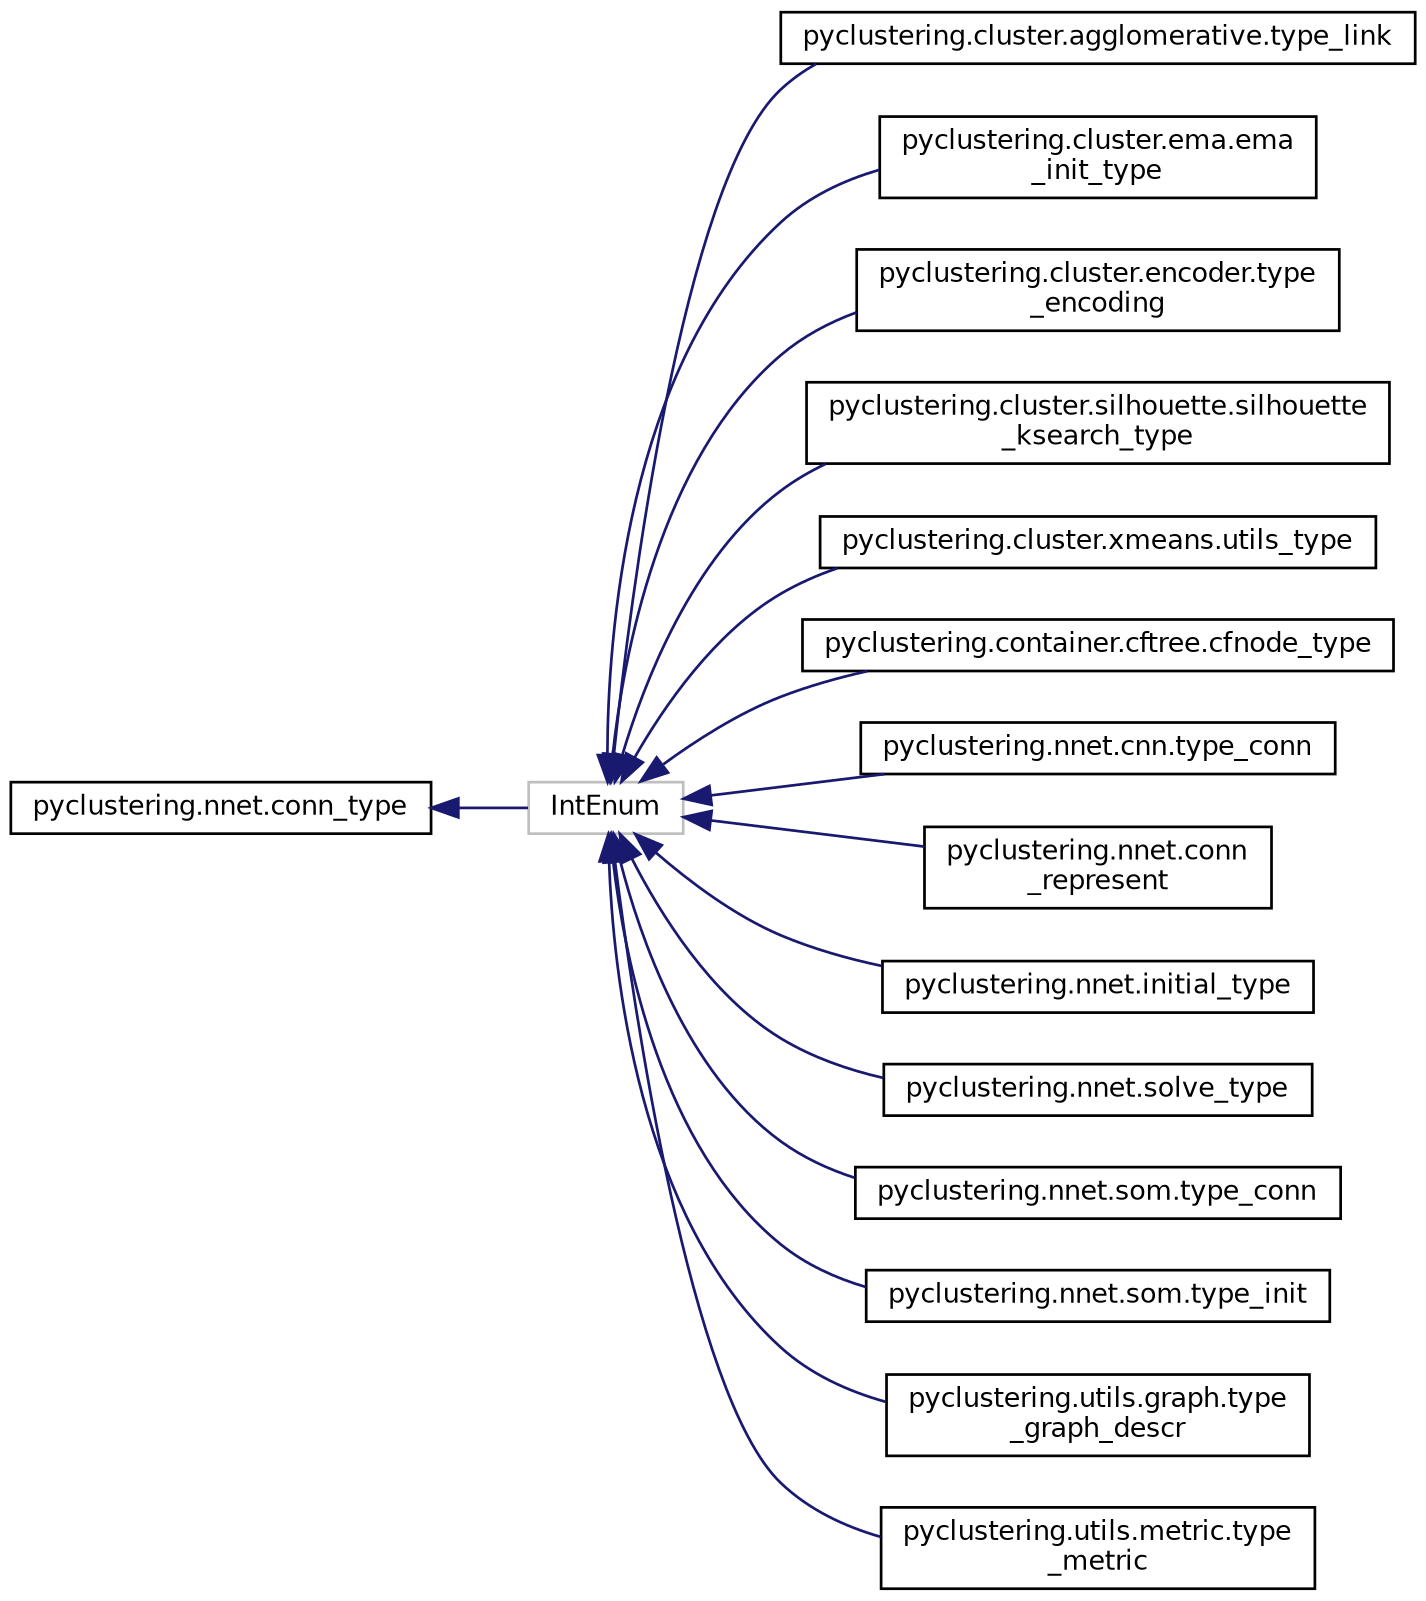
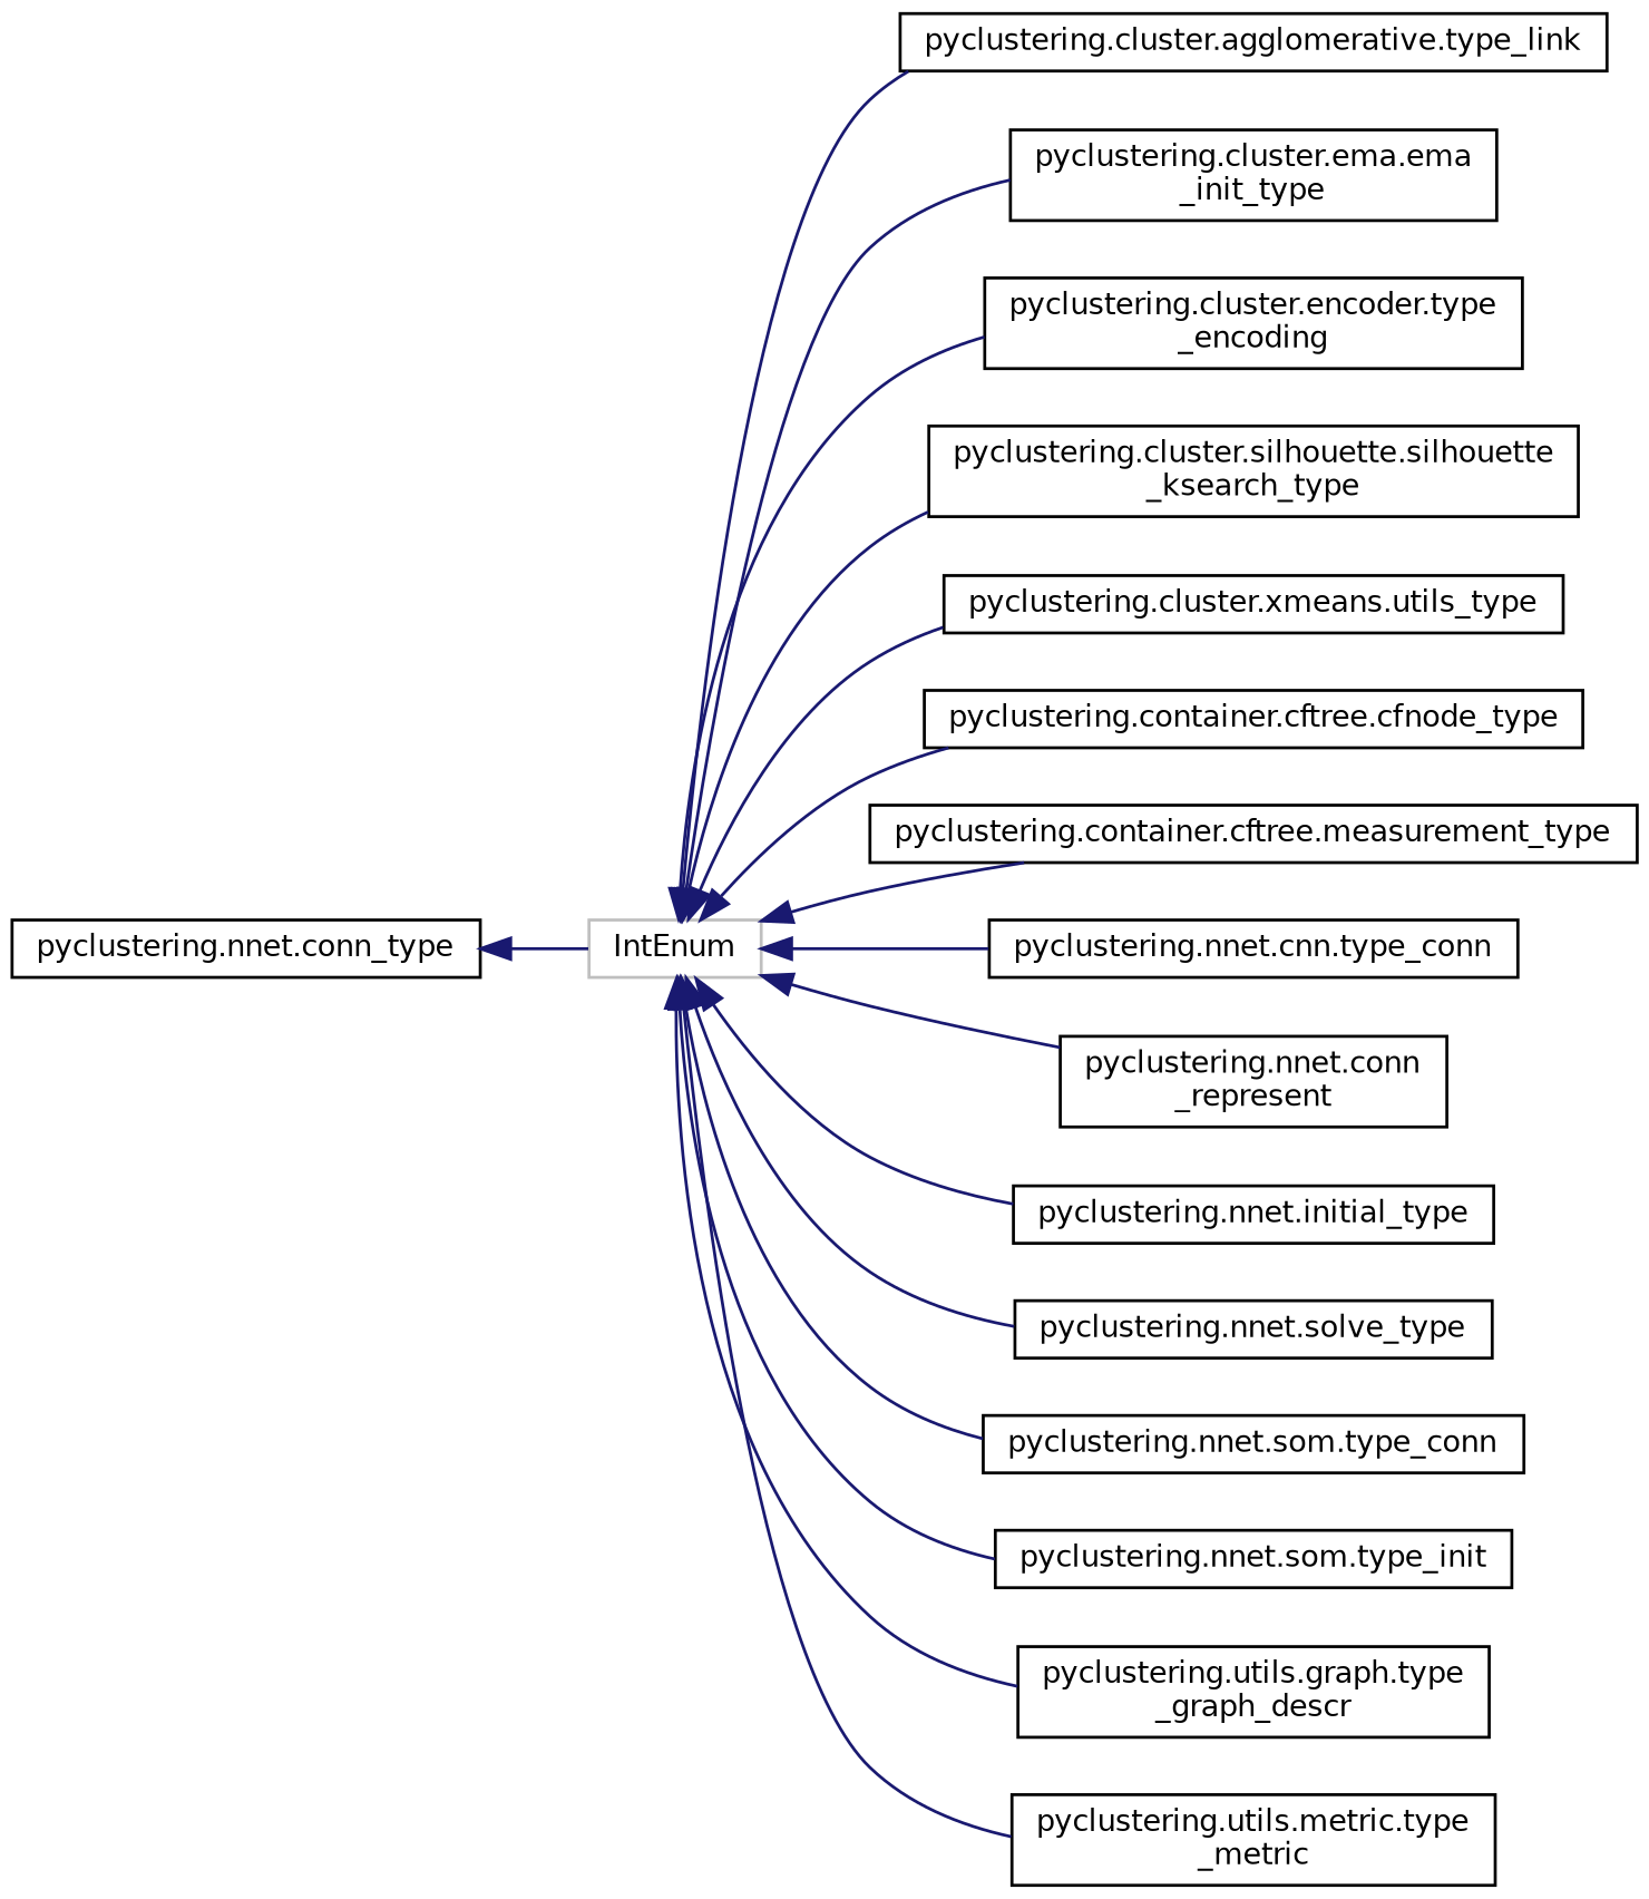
  digraph {
    rankdir=LR
    node [color=black fillcolor=white fontname=Helvetica fontsize=10 shape=record style=filled]
    edge [color=midnightblue dir=back fontname=Helvetica fontsize=10 labelfontname=Helvetica labelfontsize=10 style=solid]
    n1 [color=grey75 height=0.2 label=IntEnum width=0.4]
    n2 [height=0.2 label="pyclustering.cluster.agglomerative.type_link" width=0.4]
    n3 [height=0.2 label="pyclustering.cluster.ema.ema\l_init_type" width=0.4]
    n4 [height=0.2 label="pyclustering.cluster.encoder.type\l_encoding" width=0.4]
    n5 [height=0.2 label="pyclustering.cluster.silhouette.silhouette\l_ksearch_type" width=0.4]
    n6 [height=0.2 label="pyclustering.cluster.xmeans.utils_type" width=0.4]
    n7 [height=0.2 label="pyclustering.container.cftree.cfnode_type" width=0.4]
+   n8 [height=0.2 label="pyclustering.container.cftree.measurement_type" width=0.4]
    n9 [height=0.2 label="pyclustering.nnet.cnn.type_conn" width=0.4]
    n10 [height=0.2 label="pyclustering.nnet.conn\l_represent" width=0.4]
    n11 [height=0.2 label="pyclustering.nnet.initial_type" width=0.4]
    n12 [height=0.2 label="pyclustering.nnet.solve_type" width=0.4]
    n13 [height=0.2 label="pyclustering.nnet.som.type_conn" width=0.4]
    n14 [height=0.2 label="pyclustering.nnet.som.type_init" width=0.4]
    n15 [height=0.2 label="pyclustering.utils.graph.type\l_graph_descr" width=0.4]
    n16 [height=0.2 label="pyclustering.utils.metric.type\l_metric" width=0.4]
    n17 [height=0.2 label="pyclustering.nnet.conn_type" width=0.4]
    n1 -> n2
    n1 -> n3
    n1 -> n4
    n1 -> n5
    n1 -> n6
    n1 -> n7
+   n1 -> n8
    n1 -> n9
    n1 -> n10
    n1 -> n11
    n1 -> n12
    n1 -> n13
    n1 -> n14
    n1 -> n15
    n1 -> n16
    n17 -> n1
  }
